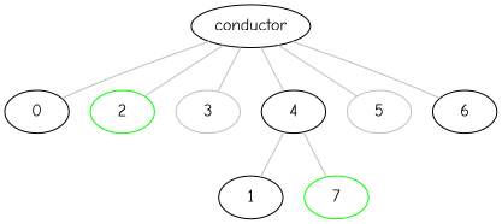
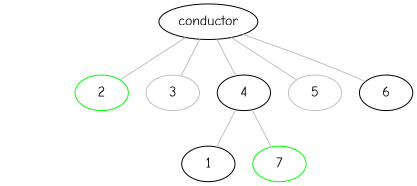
  digraph {
    fontname="Comic Neue"
    node [color=black fontname="Comic Neue"]
    edge [color=grey dir=none fontname="Comic Neue"]
-   0
    1
    2 [color=green]
    3 [color=grey]
    4
    5 [color=grey]
    6
    7 [color=green]
    conductor [color=""]
    subgraph sub_1 {
-     0
      1
      2
      3
      4
      5
      6
      7
      conductor
    }
    4 -> 1
    4 -> 7
-   conductor -> 0
    conductor -> 2
    conductor -> 3
    conductor -> 4
    conductor -> 5
    conductor -> 6
  }
